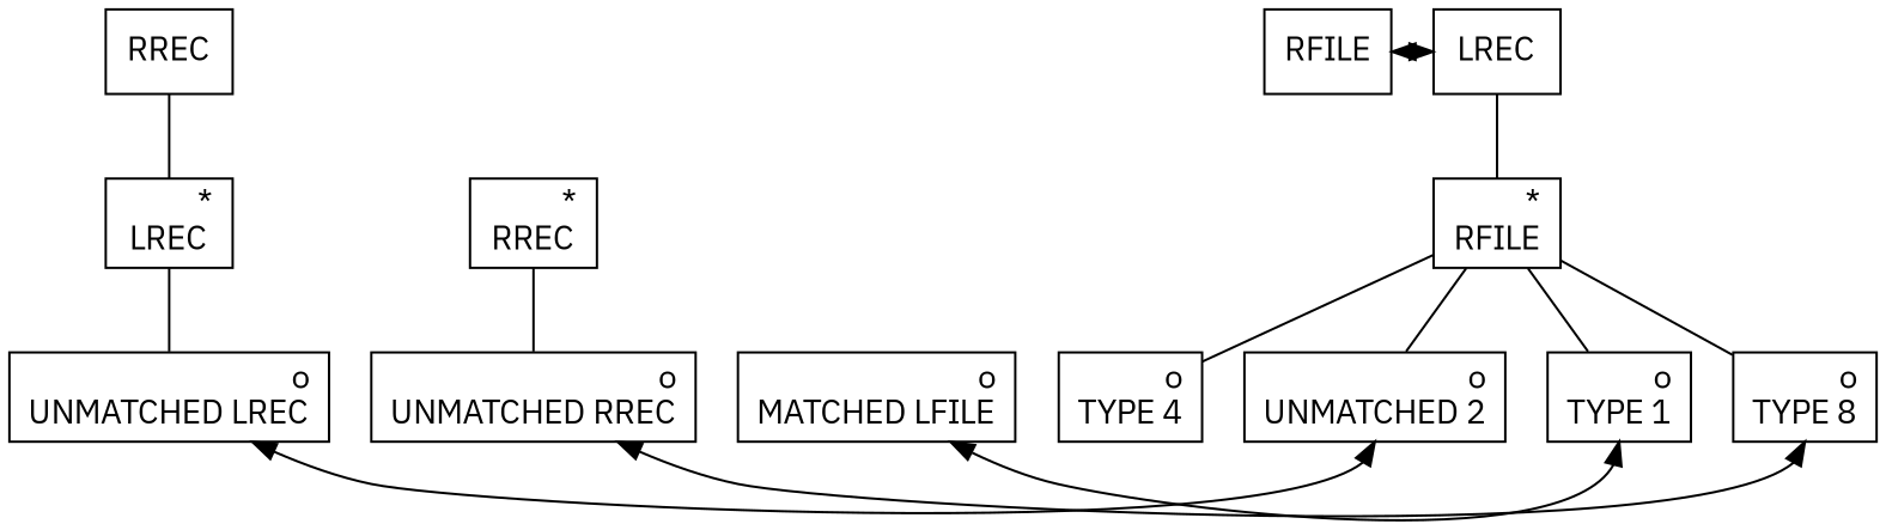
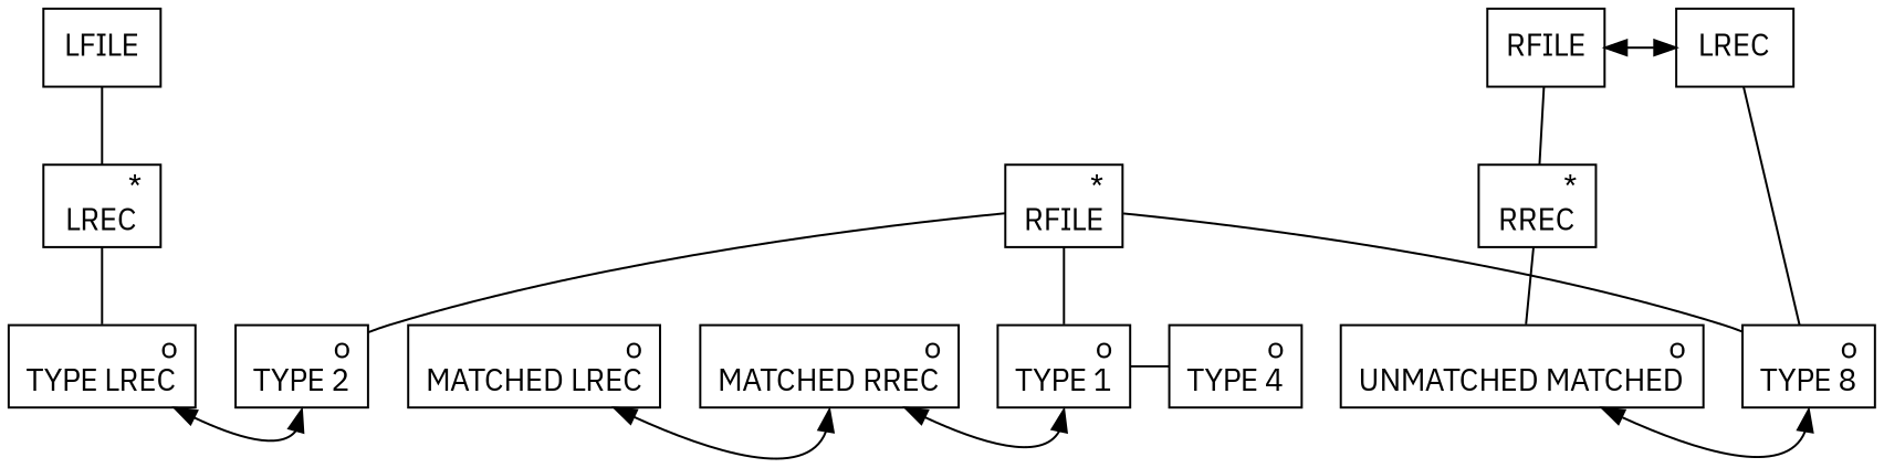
  digraph {
    fontname="IBM Plex Sans"
    node [fontname="IBM Plex Sans" shape=rect]
    edge [dir=none fontname="IBM Plex Sans"]
-   n1 [label=RREC]
+   n1 [label=LFILE]
    n2 [label=RFILE]
    n3 [label=LREC]
    n4 [label="*\rLREC"]
    n5 [label="*\rRREC"]
    n6 [label="*\rRFILE"]
-   n8 [label="o\rUNMATCHED LREC"]
-   n9 [label="o\rMATCHED LFILE"]
-   n10 [label="o\rUNMATCHED RREC"]
+   n7 [label="o\rMATCHED LREC"]
+   n8 [label="o\rTYPE LREC"]
+   n9 [label="o\rMATCHED RREC"]
+   n10 [label="o\rUNMATCHED MATCHED"]
    n11 [label="o\rTYPE 1"]
-   n12 [label="o\rUNMATCHED 2"]
+   n12 [label="o\rTYPE 2"]
    n13 [label="o\rTYPE 8"]
    n14 [label="o\rTYPE 4"]
    subgraph sub_1 {
      rank=same
      n1
      n2
      n3
    }
    subgraph sub_2 {
      rank=same
      n4
      n5
      n6
    }
    subgraph sub_3 {
      rank=same
+     n7
      n8
      n9
      n10
      n11
      n12
      n13
      n14
    }
    subgraph sub_4 {
      n1
      n4
+     n7
      n8
    }
    subgraph sub_5 {
      n2
      n5
      n9
      n10
    }
    subgraph sub_6 {
      n3
      n6
      n11
      n12
      n13
      n14
    }
    subgraph sub_7 {
      n1
      n2
      n3
+     n7
      n8
      n9
      n10
      n11
      n12
      n13
    }
    n1 -> n4
    n2 -> n3 [dir=both]
-   n3 -> n6
+   n2 -> n5
+   n3 -> n13
    n4 -> n8
    n5 -> n10
    n6 -> n11
    n6 -> n12
    n6 -> n13
-   n6 -> n14
+   n11 -> n14
+   n7 -> n9 [dir=both headport=s]
    n8 -> n12 [dir=both headport=s]
    n9 -> n11 [dir=both headport=s]
    n10 -> n13 [dir=both headport=s]
  }
